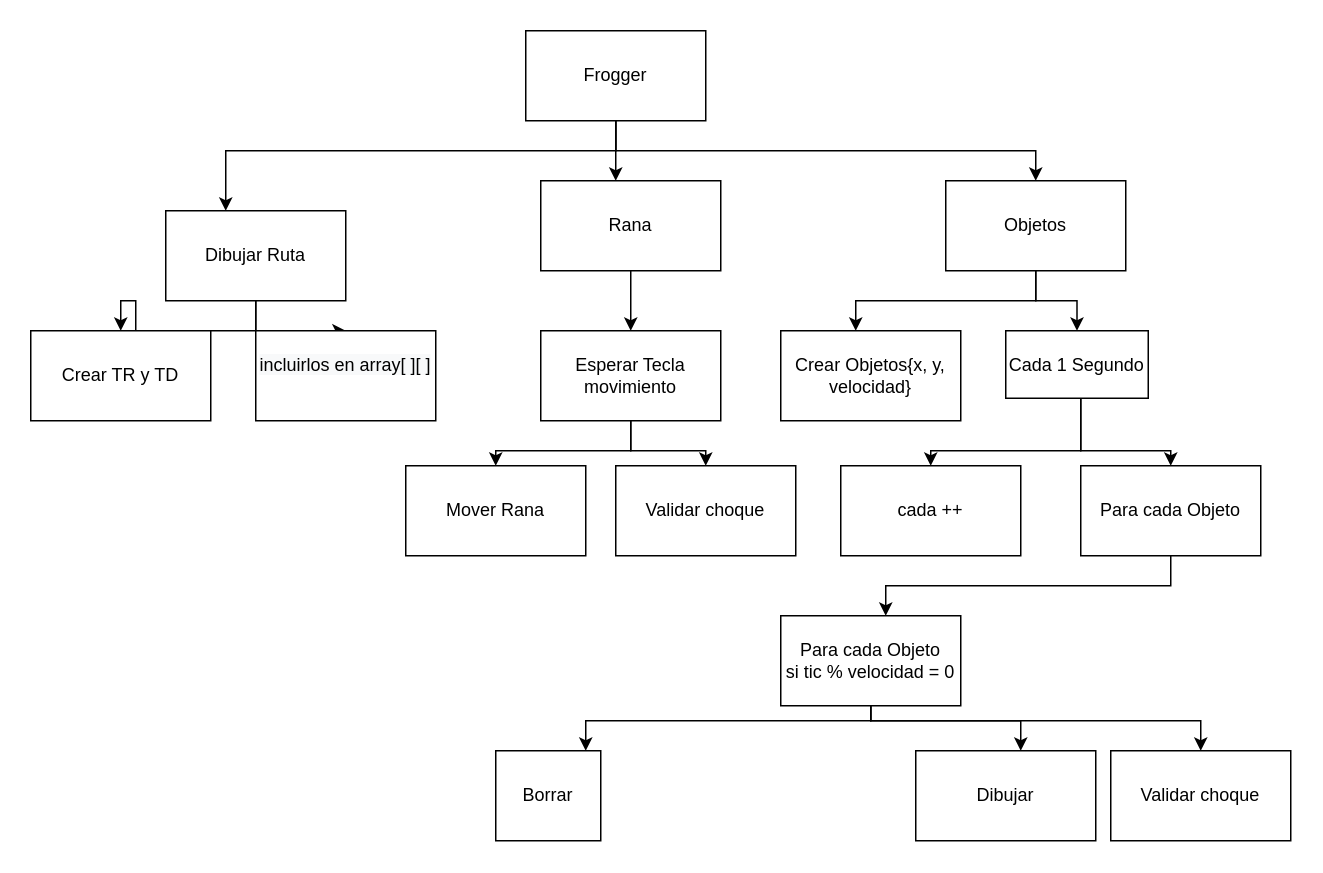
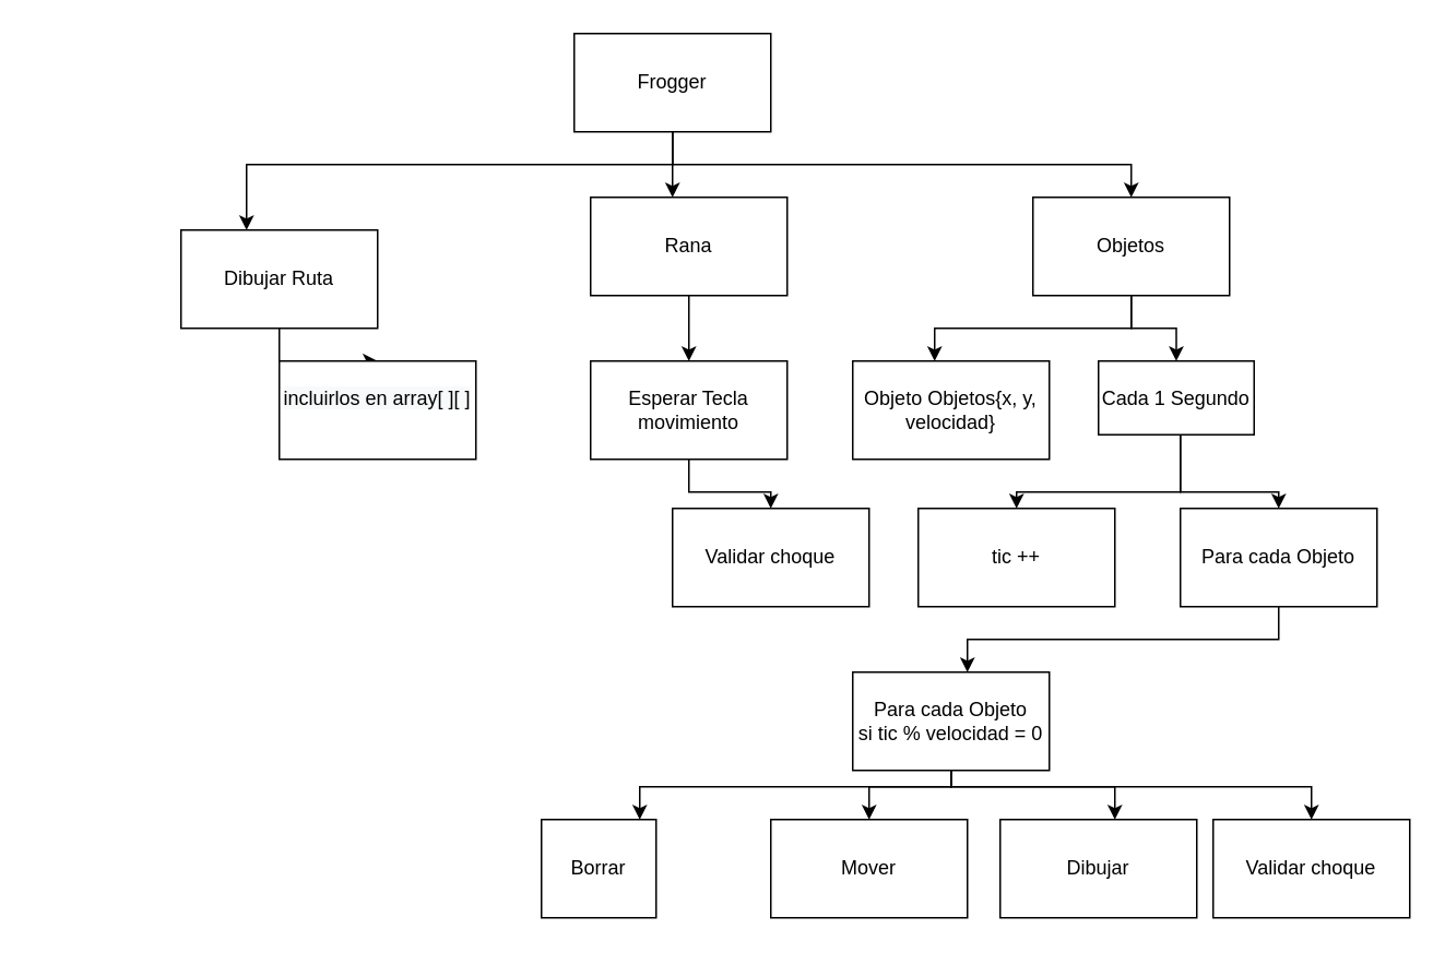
  <mxCell id="0" />
  <mxCell id="1" parent="0" />
  <mxCell id="2" value="" style="edgeStyle=orthogonalEdgeStyle;rounded=0;orthogonalLoop=1;jettySize=auto;html=1;" edge="1" parent="1" source="5" target="8"><mxGeometry relative="1" as="geometry"><Array as="points"><mxPoint x="410" y="100" /><mxPoint x="150" y="100" /></Array></mxGeometry></mxCell>
  <mxCell id="3" value="" style="edgeStyle=orthogonalEdgeStyle;rounded=0;orthogonalLoop=1;jettySize=auto;html=1;" edge="1" parent="1" source="5" target="10"><mxGeometry relative="1" as="geometry"><Array as="points"><mxPoint x="410" y="100" /><mxPoint x="410" y="100" /></Array></mxGeometry></mxCell>
  <mxCell id="4" value="" style="edgeStyle=orthogonalEdgeStyle;rounded=0;orthogonalLoop=1;jettySize=auto;html=1;" edge="1" parent="1" source="5" target="13"><mxGeometry relative="1" as="geometry"><Array as="points"><mxPoint x="410" y="100" /><mxPoint x="690" y="100" /></Array></mxGeometry></mxCell>
  <mxCell id="5" value="Frogger" style="rounded=0;whiteSpace=wrap;html=1;" vertex="1" parent="1"><mxGeometry x="350" y="20" width="120" height="60" as="geometry" /></mxCell>
- <mxCell id="6" value="" style="edgeStyle=orthogonalEdgeStyle;rounded=0;orthogonalLoop=1;jettySize=auto;html=1;" edge="1" parent="1" source="8" target="14"><mxGeometry relative="1" as="geometry" /></mxCell>
  <mxCell id="7" value="" style="edgeStyle=orthogonalEdgeStyle;rounded=0;orthogonalLoop=1;jettySize=auto;html=1;" edge="1" parent="1" source="8" target="15"><mxGeometry relative="1" as="geometry" /></mxCell>
  <mxCell id="8" value="Dibujar Ruta" style="rounded=0;whiteSpace=wrap;html=1;" vertex="1" parent="1"><mxGeometry x="110" y="140" width="120" height="60" as="geometry" /></mxCell>
  <mxCell id="9" value="" style="edgeStyle=orthogonalEdgeStyle;rounded=0;orthogonalLoop=1;jettySize=auto;html=1;" edge="1" parent="1" source="10" target="18"><mxGeometry relative="1" as="geometry" /></mxCell>
  <mxCell id="10" value="Rana" style="rounded=0;whiteSpace=wrap;html=1;" vertex="1" parent="1"><mxGeometry x="360" y="120" width="120" height="60" as="geometry" /></mxCell>
  <mxCell id="11" value="" style="edgeStyle=orthogonalEdgeStyle;rounded=0;orthogonalLoop=1;jettySize=auto;html=1;" edge="1" parent="1" source="13" target="21"><mxGeometry relative="1" as="geometry" /></mxCell>
  <mxCell id="12" value="" style="edgeStyle=orthogonalEdgeStyle;rounded=0;orthogonalLoop=1;jettySize=auto;html=1;" edge="1" parent="1" source="13" target="25"><mxGeometry relative="1" as="geometry"><Array as="points"><mxPoint x="690" y="200" /><mxPoint x="570" y="200" /></Array></mxGeometry></mxCell>
  <mxCell id="13" value="Objetos" style="rounded=0;whiteSpace=wrap;html=1;" vertex="1" parent="1"><mxGeometry x="630" y="120" width="120" height="60" as="geometry" /></mxCell>
- <mxCell id="14" value="Crear TR y TD&lt;br&gt;" style="rounded=0;whiteSpace=wrap;html=1;" vertex="1" parent="1"><mxGeometry x="20" y="220" width="120" height="60" as="geometry" /></mxCell>
  <mxCell id="15" value="&#10;&lt;span style=&quot;color: rgb(0, 0, 0); font-family: Helvetica; font-size: 12px; font-style: normal; font-variant-ligatures: normal; font-variant-caps: normal; font-weight: 400; letter-spacing: normal; orphans: 2; text-align: center; text-indent: 0px; text-transform: none; widows: 2; word-spacing: 0px; -webkit-text-stroke-width: 0px; background-color: rgb(248, 249, 250); text-decoration-thickness: initial; text-decoration-style: initial; text-decoration-color: initial; float: none; display: inline !important;&quot;&gt;incluirlos en array[ ][ ]&lt;/span&gt;&#10;&#10;" style="rounded=0;whiteSpace=wrap;html=1;" vertex="1" parent="1"><mxGeometry x="170" y="220" width="120" height="60" as="geometry" /></mxCell>
- <mxCell id="16" value="" style="edgeStyle=orthogonalEdgeStyle;rounded=0;orthogonalLoop=1;jettySize=auto;html=1;" edge="1" parent="1" source="18" target="32"><mxGeometry relative="1" as="geometry"><Array as="points"><mxPoint x="420" y="300" /><mxPoint x="330" y="300" /></Array></mxGeometry></mxCell>
  <mxCell id="17" value="" style="edgeStyle=orthogonalEdgeStyle;rounded=0;orthogonalLoop=1;jettySize=auto;html=1;" edge="1" parent="1" source="18" target="33"><mxGeometry relative="1" as="geometry" /></mxCell>
  <mxCell id="18" value="Esperar Tecla movimiento" style="rounded=0;whiteSpace=wrap;html=1;" vertex="1" parent="1"><mxGeometry x="360" y="220" width="120" height="60" as="geometry" /></mxCell>
  <mxCell id="19" value="" style="edgeStyle=orthogonalEdgeStyle;rounded=0;orthogonalLoop=1;jettySize=auto;html=1;" edge="1" parent="1" source="21" target="22"><mxGeometry relative="1" as="geometry"><Array as="points"><mxPoint x="720" y="300" /><mxPoint x="620" y="300" /></Array></mxGeometry></mxCell>
  <mxCell id="20" value="" style="edgeStyle=orthogonalEdgeStyle;rounded=0;orthogonalLoop=1;jettySize=auto;html=1;" edge="1" parent="1" source="21" target="24"><mxGeometry relative="1" as="geometry"><Array as="points"><mxPoint x="720" y="300" /><mxPoint x="780" y="300" /></Array></mxGeometry></mxCell>
  <mxCell id="21" value="Cada 1 Segundo" style="rounded=0;whiteSpace=wrap;html=1;" vertex="1" parent="1"><mxGeometry x="670" y="220" width="95" height="45" as="geometry" /></mxCell>
- <mxCell id="22" value="cada ++" style="rounded=0;whiteSpace=wrap;html=1;" vertex="1" parent="1"><mxGeometry x="560" y="310" width="120" height="60" as="geometry" /></mxCell>
+ <mxCell id="22" value="tic ++" style="rounded=0;whiteSpace=wrap;html=1;" vertex="1" parent="1"><mxGeometry x="560" y="310" width="120" height="60" as="geometry" /></mxCell>
  <mxCell id="23" value="" style="edgeStyle=orthogonalEdgeStyle;rounded=0;orthogonalLoop=1;jettySize=auto;html=1;" edge="1" parent="1" source="24" target="30"><mxGeometry relative="1" as="geometry"><Array as="points"><mxPoint x="780" y="390" /><mxPoint x="590" y="390" /></Array></mxGeometry></mxCell>
  <mxCell id="24" value="Para cada Objeto" style="rounded=0;whiteSpace=wrap;html=1;" vertex="1" parent="1"><mxGeometry x="720" y="310" width="120" height="60" as="geometry" /></mxCell>
- <mxCell id="25" value="Crear Objetos{x, y, velocidad}" style="rounded=0;whiteSpace=wrap;html=1;" vertex="1" parent="1"><mxGeometry x="520" y="220" width="120" height="60" as="geometry" /></mxCell>
+ <mxCell id="25" value="Objeto Objetos{x, y, velocidad}" style="rounded=0;whiteSpace=wrap;html=1;" vertex="1" parent="1"><mxGeometry x="520" y="220" width="120" height="60" as="geometry" /></mxCell>
  <mxCell id="26" value="" style="edgeStyle=orthogonalEdgeStyle;rounded=0;orthogonalLoop=1;jettySize=auto;html=1;" edge="1" parent="1" source="30" target="31"><mxGeometry relative="1" as="geometry"><Array as="points"><mxPoint x="580" y="480" /><mxPoint x="390" y="480" /></Array></mxGeometry></mxCell>
+ <mxCell id="27" value="" style="edgeStyle=orthogonalEdgeStyle;rounded=0;orthogonalLoop=1;jettySize=auto;html=1;" edge="1" parent="1" source="30" target="34"><mxGeometry relative="1" as="geometry"><Array as="points"><mxPoint x="580" y="480" /><mxPoint x="530" y="480" /></Array></mxGeometry></mxCell>
  <mxCell id="28" value="" style="edgeStyle=orthogonalEdgeStyle;rounded=0;orthogonalLoop=1;jettySize=auto;html=1;" edge="1" parent="1" source="30" target="35"><mxGeometry relative="1" as="geometry"><Array as="points"><mxPoint x="580" y="480" /><mxPoint x="680" y="480" /></Array></mxGeometry></mxCell>
  <mxCell id="29" value="" style="edgeStyle=orthogonalEdgeStyle;rounded=0;orthogonalLoop=1;jettySize=auto;html=1;" edge="1" parent="1" source="30" target="36"><mxGeometry relative="1" as="geometry"><Array as="points"><mxPoint x="580" y="480" /><mxPoint x="800" y="480" /></Array></mxGeometry></mxCell>
  <mxCell id="30" value="Para cada Objeto&lt;br&gt;si tic % velocidad = 0" style="rounded=0;whiteSpace=wrap;html=1;" vertex="1" parent="1"><mxGeometry x="520" y="410" width="120" height="60" as="geometry" /></mxCell>
  <mxCell id="31" value="Borrar" style="rounded=0;whiteSpace=wrap;html=1;" vertex="1" parent="1"><mxGeometry x="330" y="500" width="70" height="60" as="geometry" /></mxCell>
- <mxCell id="32" value="Mover Rana" style="rounded=0;whiteSpace=wrap;html=1;" vertex="1" parent="1"><mxGeometry x="270" y="310" width="120" height="60" as="geometry" /></mxCell>
  <mxCell id="33" value="Validar choque" style="rounded=0;whiteSpace=wrap;html=1;" vertex="1" parent="1"><mxGeometry x="410" y="310" width="120" height="60" as="geometry" /></mxCell>
+ <mxCell id="34" value="Mover" style="rounded=0;whiteSpace=wrap;html=1;" vertex="1" parent="1"><mxGeometry x="470" y="500" width="120" height="60" as="geometry" /></mxCell>
  <mxCell id="35" value="Dibujar" style="rounded=0;whiteSpace=wrap;html=1;" vertex="1" parent="1"><mxGeometry x="610" y="500" width="120" height="60" as="geometry" /></mxCell>
  <mxCell id="36" value="Validar choque" style="rounded=0;whiteSpace=wrap;html=1;" vertex="1" parent="1"><mxGeometry x="740" y="500" width="120" height="60" as="geometry" /></mxCell>
